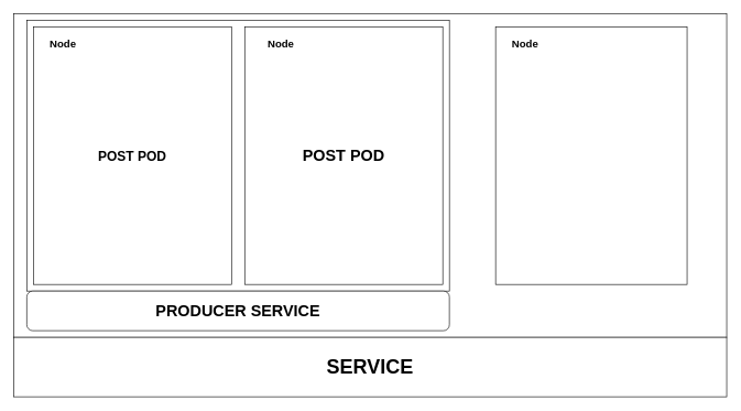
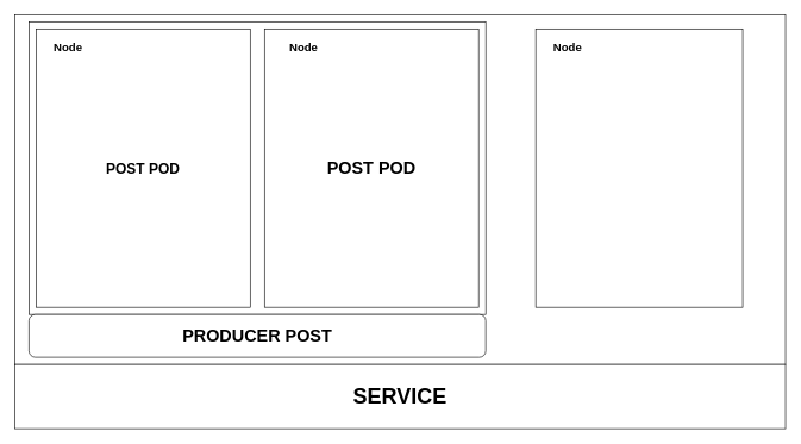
  <mxCell id="0" />
  <mxCell id="1" parent="0" />
  <mxCell id="2" value="" style="rounded=0;whiteSpace=wrap;html=1;" parent="1" vertex="1"><mxGeometry x="20" y="20" width="1080" height="490" as="geometry" /></mxCell>
  <mxCell id="3" value="" style="rounded=0;whiteSpace=wrap;html=1;" parent="1" vertex="1"><mxGeometry x="40" y="30" width="640" height="410" as="geometry" /></mxCell>
  <mxCell id="4" value="&lt;font style=&quot;font-size: 30px&quot;&gt;&lt;b&gt;SERVICE&lt;/b&gt;&lt;/font&gt;" style="rounded=0;whiteSpace=wrap;html=1;" parent="1" vertex="1"><mxGeometry x="20" y="510" width="1080" height="90" as="geometry" /></mxCell>
- <mxCell id="5" value="&lt;font style=&quot;font-size: 24px&quot;&gt;&lt;b&gt;PRODUCER SERVICE&lt;br&gt;&lt;/b&gt;&lt;/font&gt;" style="rounded=1;whiteSpace=wrap;html=1;" parent="1" vertex="1"><mxGeometry x="40" y="440" width="640" height="60" as="geometry" /></mxCell>
+ <mxCell id="5" value="&lt;font style=&quot;font-size: 24px&quot;&gt;&lt;b&gt;PRODUCER POST&lt;br&gt;&lt;/b&gt;&lt;/font&gt;" style="rounded=1;whiteSpace=wrap;html=1;" parent="1" vertex="1"><mxGeometry x="40" y="440" width="640" height="60" as="geometry" /></mxCell>
  <mxCell id="6" value="&lt;font style=&quot;font-size: 20px&quot;&gt;&lt;b&gt;POST POD&lt;br&gt;&lt;/b&gt;&lt;/font&gt;" style="rounded=0;whiteSpace=wrap;html=1;" parent="1" vertex="1"><mxGeometry x="50" y="40" width="300" height="390" as="geometry" /></mxCell>
  <mxCell id="7" value="&lt;font style=&quot;font-size: 24px&quot;&gt;&lt;b&gt;POST POD&lt;br&gt;&lt;/b&gt;&lt;/font&gt;" style="rounded=0;whiteSpace=wrap;html=1;" parent="1" vertex="1"><mxGeometry x="370" y="40" width="300" height="390" as="geometry" /></mxCell>
  <mxCell id="8" value="" style="rounded=0;whiteSpace=wrap;html=1;" parent="1" vertex="1"><mxGeometry x="750" y="40" width="290" height="390" as="geometry" /></mxCell>
  <mxCell id="9" value="&lt;font style=&quot;font-size: 16px&quot;&gt;&lt;b&gt;Node&lt;/b&gt;&lt;/font&gt;" style="text;html=1;strokeColor=none;fillColor=none;align=center;verticalAlign=middle;whiteSpace=wrap;rounded=0;" parent="1" vertex="1"><mxGeometry x="60" y="50" width="70" height="30" as="geometry" /></mxCell>
  <mxCell id="10" value="&lt;font style=&quot;font-size: 16px&quot;&gt;&lt;b&gt;Node&lt;/b&gt;&lt;/font&gt;" style="text;html=1;strokeColor=none;fillColor=none;align=center;verticalAlign=middle;whiteSpace=wrap;rounded=0;" parent="1" vertex="1"><mxGeometry x="390" y="50" width="70" height="30" as="geometry" /></mxCell>
  <mxCell id="11" value="&lt;font style=&quot;font-size: 16px&quot;&gt;&lt;b&gt;Node&lt;/b&gt;&lt;/font&gt;" style="text;html=1;strokeColor=none;fillColor=none;align=center;verticalAlign=middle;whiteSpace=wrap;rounded=0;" parent="1" vertex="1"><mxGeometry x="760" y="50" width="70" height="30" as="geometry" /></mxCell>
